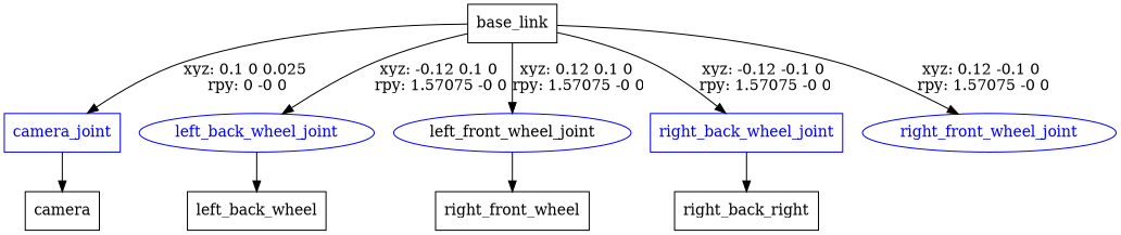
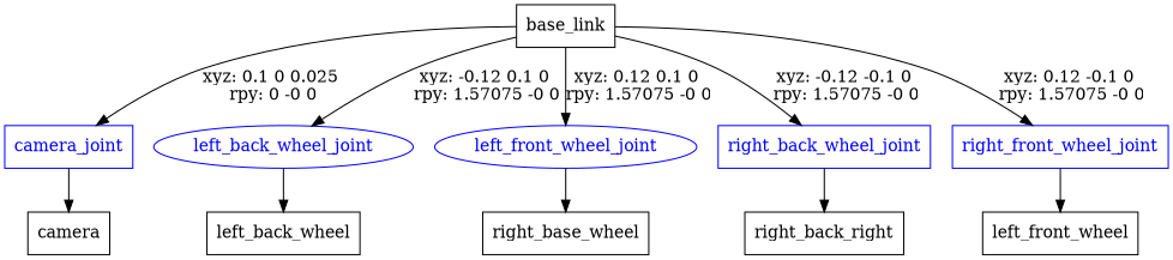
  digraph {
    node [shape=box]
    n1 [label=base_link]
    camera_joint [color=blue fontcolor=blue]
    left_back_wheel_joint [color=blue fontcolor=blue shape=ellipse]
-   left_front_wheel_joint [color=blue fontcolor=black shape=ellipse]
+   left_front_wheel_joint [color=blue fontcolor=blue shape=ellipse]
    right_back_wheel_joint [color=blue fontcolor=blue]
-   right_front_wheel_joint [color=blue fontcolor=blue shape=ellipse]
+   right_front_wheel_joint [color=blue fontcolor=blue]
    n7 [label=camera]
    n8 [label=left_back_wheel]
-   n9 [label=right_front_wheel]
+   n9 [label=right_base_wheel]
    n10 [label=right_back_right]
+   n11 [label=left_front_wheel]
    n1 -> camera_joint [label="xyz: 0.1 0 0.025 \nrpy: 0 -0 0"]
    n1 -> left_back_wheel_joint [label="xyz: -0.12 0.1 0 \nrpy: 1.57075 -0 0"]
    n1 -> left_front_wheel_joint [label="xyz: 0.12 0.1 0 \nrpy: 1.57075 -0 0"]
    n1 -> right_back_wheel_joint [label="xyz: -0.12 -0.1 0 \nrpy: 1.57075 -0 0"]
    n1 -> right_front_wheel_joint [label="xyz: 0.12 -0.1 0 \nrpy: 1.57075 -0 0"]
    camera_joint -> n7
    left_back_wheel_joint -> n8
    left_front_wheel_joint -> n9
    right_back_wheel_joint -> n10
+   right_front_wheel_joint -> n11
  }
